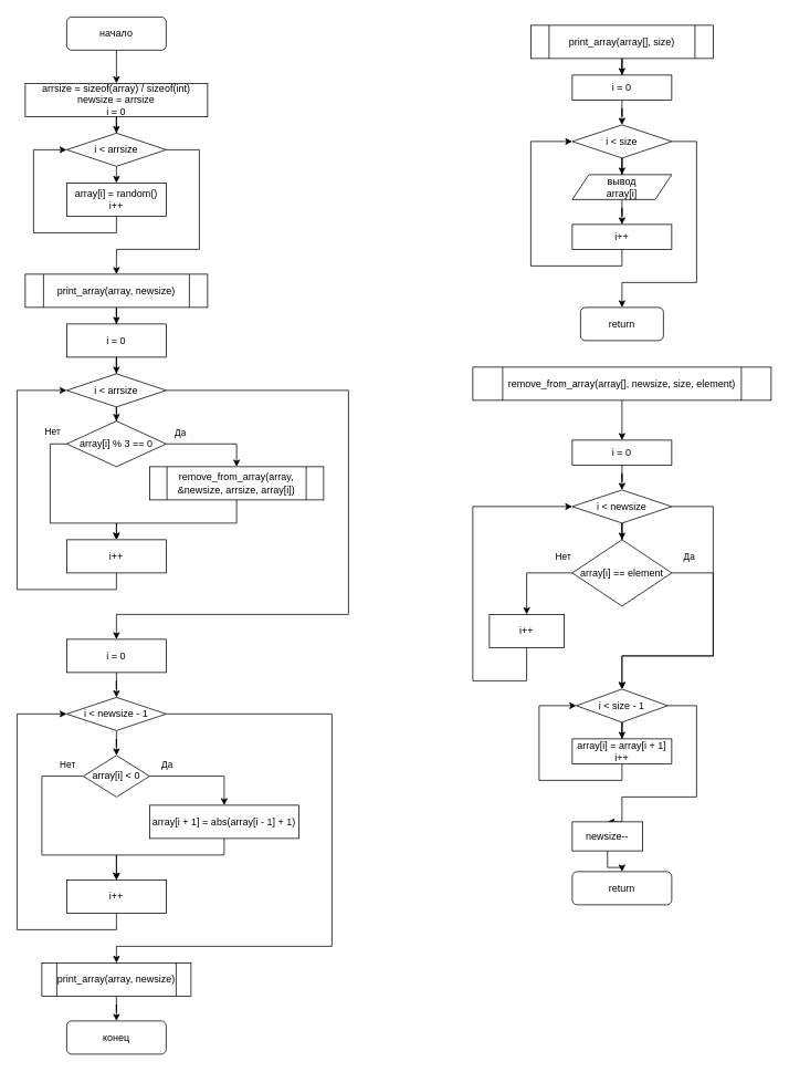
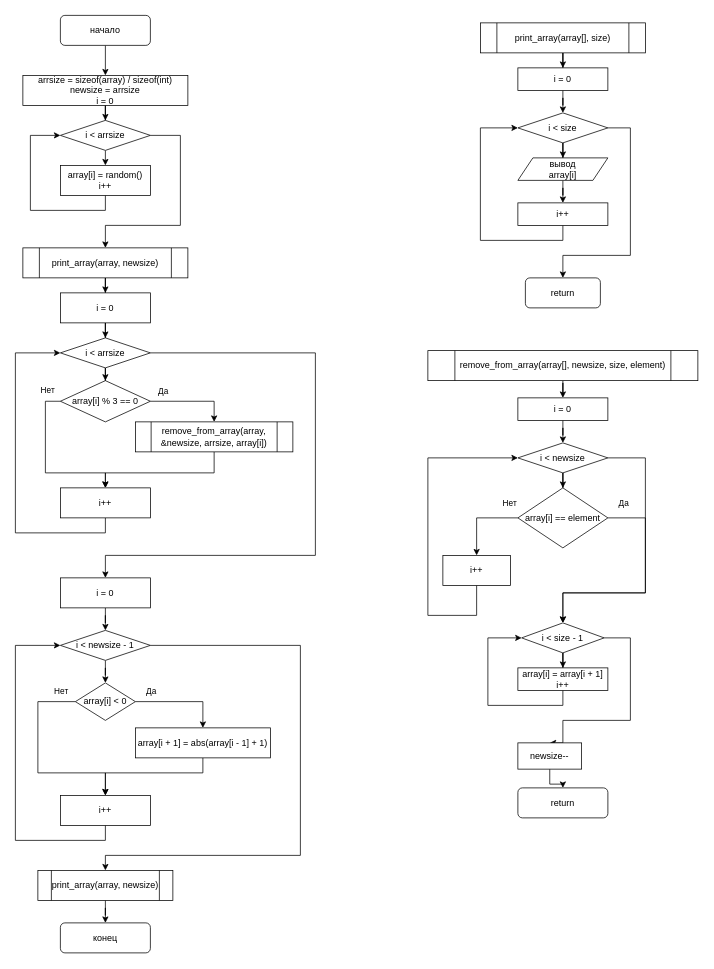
  <mxCell id="0" />
  <mxCell id="1" parent="0" />
  <mxCell id="2" value="" style="edgeStyle=orthogonalEdgeStyle;rounded=0;orthogonalLoop=1;jettySize=auto;html=1;" edge="1" parent="1" source="3" target="6"><mxGeometry relative="1" as="geometry" /></mxCell>
  <mxCell id="3" value="начало" style="rounded=1;whiteSpace=wrap;html=1;fontSize=12;glass=0;strokeWidth=1;shadow=0;" parent="1" vertex="1"><mxGeometry x="80" y="20" width="120" height="40" as="geometry" /></mxCell>
  <mxCell id="4" value="конец" style="rounded=1;whiteSpace=wrap;html=1;fontSize=12;glass=0;strokeWidth=1;shadow=0;" parent="1" vertex="1"><mxGeometry x="80" y="1230" width="120" height="40" as="geometry" /></mxCell>
  <mxCell id="5" value="" style="edgeStyle=orthogonalEdgeStyle;rounded=0;orthogonalLoop=1;jettySize=auto;html=1;" edge="1" parent="1" source="6" target="9"><mxGeometry relative="1" as="geometry" /></mxCell>
  <mxCell id="6" value="arrsize = sizeof(array) / sizeof(int)&lt;br&gt;newsize = arrsize&lt;br&gt;i = 0" style="whiteSpace=wrap;html=1;rounded=0;shadow=0;strokeWidth=1;glass=0;" vertex="1" parent="1"><mxGeometry x="30" y="100" width="220" height="40" as="geometry" /></mxCell>
  <mxCell id="7" value="" style="edgeStyle=orthogonalEdgeStyle;rounded=0;orthogonalLoop=1;jettySize=auto;html=1;" edge="1" parent="1" source="9"><mxGeometry relative="1" as="geometry"><mxPoint x="140" y="220" as="targetPoint" /></mxGeometry></mxCell>
  <mxCell id="8" style="edgeStyle=orthogonalEdgeStyle;rounded=0;orthogonalLoop=1;jettySize=auto;html=1;exitX=1;exitY=0.5;exitDx=0;exitDy=0;entryX=0.5;entryY=0;entryDx=0;entryDy=0;" edge="1" parent="1" source="9" target="13"><mxGeometry relative="1" as="geometry"><Array as="points"><mxPoint x="240" y="180" /><mxPoint x="240" y="300" /><mxPoint x="140" y="300" /></Array></mxGeometry></mxCell>
  <mxCell id="9" value="i &amp;lt; arrsize" style="rhombus;whiteSpace=wrap;html=1;rounded=0;shadow=0;strokeWidth=1;glass=0;" vertex="1" parent="1"><mxGeometry x="80" y="160" width="120" height="40" as="geometry" /></mxCell>
  <mxCell id="10" style="edgeStyle=orthogonalEdgeStyle;rounded=0;orthogonalLoop=1;jettySize=auto;html=1;exitX=0.5;exitY=1;exitDx=0;exitDy=0;entryX=0;entryY=0.5;entryDx=0;entryDy=0;" edge="1" parent="1" source="11" target="9"><mxGeometry relative="1" as="geometry"><Array as="points"><mxPoint x="140" y="280" /><mxPoint x="40" y="280" /><mxPoint x="40" y="180" /></Array></mxGeometry></mxCell>
  <mxCell id="11" value="array[i] = random()&lt;br&gt;i++" style="rounded=0;whiteSpace=wrap;html=1;" vertex="1" parent="1"><mxGeometry x="80" y="220" width="120" height="40" as="geometry" /></mxCell>
  <mxCell id="12" value="" style="edgeStyle=orthogonalEdgeStyle;rounded=0;orthogonalLoop=1;jettySize=auto;html=1;" edge="1" parent="1" source="13" target="18"><mxGeometry relative="1" as="geometry" /></mxCell>
  <mxCell id="13" value="print_array(array, newsize)" style="shape=process;whiteSpace=wrap;html=1;backgroundOutline=1;rounded=0;" vertex="1" parent="1"><mxGeometry x="30" y="330" width="220" height="40" as="geometry" /></mxCell>
  <mxCell id="14" value="" style="edgeStyle=orthogonalEdgeStyle;rounded=0;orthogonalLoop=1;jettySize=auto;html=1;" edge="1" parent="1" source="16" target="23"><mxGeometry relative="1" as="geometry" /></mxCell>
  <mxCell id="15" value="" style="edgeStyle=orthogonalEdgeStyle;rounded=0;orthogonalLoop=1;jettySize=auto;html=1;" edge="1" parent="1" source="16" target="30"><mxGeometry relative="1" as="geometry"><Array as="points"><mxPoint x="420" y="470" /><mxPoint x="420" y="740" /><mxPoint x="140" y="740" /></Array></mxGeometry></mxCell>
  <mxCell id="16" value="i &amp;lt; arrsize" style="rhombus;whiteSpace=wrap;html=1;rounded=0;" vertex="1" parent="1"><mxGeometry x="80" y="450" width="120" height="40" as="geometry" /></mxCell>
  <mxCell id="17" value="" style="edgeStyle=orthogonalEdgeStyle;rounded=0;orthogonalLoop=1;jettySize=auto;html=1;" edge="1" parent="1" source="18" target="16"><mxGeometry relative="1" as="geometry" /></mxCell>
  <mxCell id="18" value="i = 0" style="whiteSpace=wrap;html=1;rounded=0;" vertex="1" parent="1"><mxGeometry x="80" y="390" width="120" height="40" as="geometry" /></mxCell>
  <mxCell id="19" style="edgeStyle=orthogonalEdgeStyle;rounded=0;orthogonalLoop=1;jettySize=auto;html=1;exitX=1;exitY=0.5;exitDx=0;exitDy=0;entryX=0.5;entryY=0;entryDx=0;entryDy=0;" edge="1" parent="1" source="23" target="25"><mxGeometry relative="1" as="geometry" /></mxCell>
  <mxCell id="20" value="Да" style="edgeLabel;html=1;align=center;verticalAlign=middle;resizable=0;points=[];" vertex="1" connectable="0" parent="19"><mxGeometry x="-0.723" y="3" relative="1" as="geometry"><mxPoint y="-11" as="offset" /></mxGeometry></mxCell>
  <mxCell id="21" style="edgeStyle=orthogonalEdgeStyle;rounded=0;orthogonalLoop=1;jettySize=auto;html=1;exitX=0;exitY=0.5;exitDx=0;exitDy=0;" edge="1" parent="1" source="23"><mxGeometry relative="1" as="geometry"><mxPoint x="140" y="650" as="targetPoint" /><Array as="points"><mxPoint x="60" y="535" /><mxPoint x="60" y="630" /><mxPoint x="140" y="630" /></Array></mxGeometry></mxCell>
  <mxCell id="22" value="Нет" style="edgeLabel;html=1;align=center;verticalAlign=middle;resizable=0;points=[];" vertex="1" connectable="0" parent="21"><mxGeometry x="-0.253" y="2" relative="1" as="geometry"><mxPoint y="-75" as="offset" /></mxGeometry></mxCell>
  <mxCell id="23" value="array[i] % 3 == 0" style="rhombus;whiteSpace=wrap;html=1;rounded=0;" vertex="1" parent="1"><mxGeometry x="80" y="507" width="120" height="55" as="geometry" /></mxCell>
  <mxCell id="24" style="edgeStyle=orthogonalEdgeStyle;rounded=0;orthogonalLoop=1;jettySize=auto;html=1;exitX=0.5;exitY=1;exitDx=0;exitDy=0;entryX=0.5;entryY=0;entryDx=0;entryDy=0;" edge="1" parent="1" source="25" target="32"><mxGeometry relative="1" as="geometry"><Array as="points"><mxPoint x="285" y="630" /><mxPoint x="140" y="630" /></Array></mxGeometry></mxCell>
  <mxCell id="25" value="remove_from_array(array, &amp;amp;newsize, arrsize, array[i])" style="shape=process;whiteSpace=wrap;html=1;backgroundOutline=1;rounded=0;" vertex="1" parent="1"><mxGeometry x="180" y="562" width="210" height="40" as="geometry" /></mxCell>
  <mxCell id="26" value="" style="edgeStyle=orthogonalEdgeStyle;rounded=0;orthogonalLoop=1;jettySize=auto;html=1;" edge="1" parent="1" source="28" target="37"><mxGeometry relative="1" as="geometry" /></mxCell>
  <mxCell id="27" value="" style="edgeStyle=orthogonalEdgeStyle;rounded=0;orthogonalLoop=1;jettySize=auto;html=1;entryX=0.5;entryY=0;entryDx=0;entryDy=0;" edge="1" parent="1" source="28" target="43"><mxGeometry relative="1" as="geometry"><mxPoint x="140" y="1180" as="targetPoint" /><Array as="points"><mxPoint x="400" y="860" /><mxPoint x="400" y="1140" /><mxPoint x="140" y="1140" /></Array></mxGeometry></mxCell>
  <mxCell id="28" value="i &amp;lt; newsize - 1" style="rhombus;whiteSpace=wrap;html=1;rounded=0;" vertex="1" parent="1"><mxGeometry x="80" y="840" width="120" height="40" as="geometry" /></mxCell>
  <mxCell id="29" value="" style="edgeStyle=orthogonalEdgeStyle;rounded=0;orthogonalLoop=1;jettySize=auto;html=1;" edge="1" parent="1" source="30" target="28"><mxGeometry relative="1" as="geometry" /></mxCell>
  <mxCell id="30" value="i = 0" style="whiteSpace=wrap;html=1;rounded=0;" vertex="1" parent="1"><mxGeometry x="80" y="770" width="120" height="40" as="geometry" /></mxCell>
  <mxCell id="31" style="edgeStyle=orthogonalEdgeStyle;rounded=0;orthogonalLoop=1;jettySize=auto;html=1;exitX=0.5;exitY=1;exitDx=0;exitDy=0;entryX=0;entryY=0.5;entryDx=0;entryDy=0;" edge="1" parent="1" source="32" target="16"><mxGeometry relative="1" as="geometry"><Array as="points"><mxPoint x="140" y="710" /><mxPoint x="20" y="710" /><mxPoint x="20" y="470" /></Array></mxGeometry></mxCell>
  <mxCell id="32" value="i++" style="rounded=0;whiteSpace=wrap;html=1;" vertex="1" parent="1"><mxGeometry x="80" y="650" width="120" height="40" as="geometry" /></mxCell>
  <mxCell id="33" value="" style="edgeStyle=orthogonalEdgeStyle;rounded=0;orthogonalLoop=1;jettySize=auto;html=1;entryX=0.5;entryY=0;entryDx=0;entryDy=0;" edge="1" parent="1" source="37" target="39"><mxGeometry relative="1" as="geometry"><Array as="points"><mxPoint x="270" y="935" /></Array></mxGeometry></mxCell>
  <mxCell id="34" value="Да" style="edgeLabel;html=1;align=center;verticalAlign=middle;resizable=0;points=[];" vertex="1" connectable="0" parent="33"><mxGeometry x="-0.559" y="-1" relative="1" as="geometry"><mxPoint x="-8" y="-16" as="offset" /></mxGeometry></mxCell>
  <mxCell id="35" style="edgeStyle=orthogonalEdgeStyle;rounded=0;orthogonalLoop=1;jettySize=auto;html=1;exitX=0;exitY=0.5;exitDx=0;exitDy=0;entryX=0.5;entryY=0;entryDx=0;entryDy=0;" edge="1" parent="1" source="37" target="41"><mxGeometry relative="1" as="geometry"><Array as="points"><mxPoint x="50" y="935" /><mxPoint x="50" y="1030" /><mxPoint x="140" y="1030" /></Array></mxGeometry></mxCell>
  <mxCell id="36" value="Нет" style="edgeLabel;html=1;align=center;verticalAlign=middle;resizable=0;points=[];" vertex="1" connectable="0" parent="35"><mxGeometry x="-0.057" relative="1" as="geometry"><mxPoint x="30" y="-90" as="offset" /></mxGeometry></mxCell>
  <mxCell id="37" value="array[i] &amp;lt; 0" style="rhombus;whiteSpace=wrap;html=1;rounded=0;" vertex="1" parent="1"><mxGeometry x="100" y="910" width="80" height="50" as="geometry" /></mxCell>
  <mxCell id="38" value="" style="edgeStyle=orthogonalEdgeStyle;rounded=0;orthogonalLoop=1;jettySize=auto;html=1;" edge="1" parent="1" source="39" target="41"><mxGeometry relative="1" as="geometry"><Array as="points"><mxPoint x="270" y="1030" /><mxPoint x="140" y="1030" /></Array></mxGeometry></mxCell>
  <mxCell id="39" value="array[i + 1] = abs(array[i - 1] + 1)" style="whiteSpace=wrap;html=1;rounded=0;" vertex="1" parent="1"><mxGeometry x="180" y="970" width="180" height="40" as="geometry" /></mxCell>
  <mxCell id="40" style="edgeStyle=orthogonalEdgeStyle;rounded=0;orthogonalLoop=1;jettySize=auto;html=1;exitX=0.5;exitY=1;exitDx=0;exitDy=0;entryX=0;entryY=0.5;entryDx=0;entryDy=0;" edge="1" parent="1" source="41" target="28"><mxGeometry relative="1" as="geometry"><mxPoint x="30" y="970" as="targetPoint" /><Array as="points"><mxPoint x="140" y="1120" /><mxPoint x="20" y="1120" /><mxPoint x="20" y="860" /></Array></mxGeometry></mxCell>
  <mxCell id="41" value="i++" style="whiteSpace=wrap;html=1;rounded=0;" vertex="1" parent="1"><mxGeometry x="80" y="1060" width="120" height="40" as="geometry" /></mxCell>
  <mxCell id="42" value="" style="edgeStyle=orthogonalEdgeStyle;rounded=0;orthogonalLoop=1;jettySize=auto;html=1;" edge="1" parent="1" source="43" target="4"><mxGeometry relative="1" as="geometry" /></mxCell>
  <mxCell id="43" value="&lt;span&gt;print_array(array, newsize)&lt;/span&gt;" style="shape=process;whiteSpace=wrap;html=1;backgroundOutline=1;rounded=0;" vertex="1" parent="1"><mxGeometry x="50" y="1160" width="180" height="40" as="geometry" /></mxCell>
  <mxCell id="44" value="" style="edgeStyle=orthogonalEdgeStyle;rounded=0;orthogonalLoop=1;jettySize=auto;html=1;" edge="1" parent="1" source="45" target="47"><mxGeometry relative="1" as="geometry" /></mxCell>
  <mxCell id="45" value="print_array(array[], size)" style="shape=process;whiteSpace=wrap;html=1;backgroundOutline=1;rounded=0;" vertex="1" parent="1"><mxGeometry x="640" y="30" width="220" height="40" as="geometry" /></mxCell>
  <mxCell id="46" value="" style="edgeStyle=orthogonalEdgeStyle;rounded=0;orthogonalLoop=1;jettySize=auto;html=1;" edge="1" parent="1" source="47" target="50"><mxGeometry relative="1" as="geometry" /></mxCell>
  <mxCell id="47" value="i = 0" style="whiteSpace=wrap;html=1;rounded=0;" vertex="1" parent="1"><mxGeometry x="690" y="90" width="120" height="30" as="geometry" /></mxCell>
  <mxCell id="48" value="" style="edgeStyle=orthogonalEdgeStyle;rounded=0;orthogonalLoop=1;jettySize=auto;html=1;entryX=0.5;entryY=0;entryDx=0;entryDy=0;" edge="1" parent="1" source="50" target="52"><mxGeometry relative="1" as="geometry"><mxPoint x="750" y="220" as="targetPoint" /></mxGeometry></mxCell>
  <mxCell id="49" style="edgeStyle=orthogonalEdgeStyle;rounded=0;orthogonalLoop=1;jettySize=auto;html=1;exitX=1;exitY=0.5;exitDx=0;exitDy=0;" edge="1" parent="1" source="50" target="55"><mxGeometry relative="1" as="geometry"><Array as="points"><mxPoint x="840" y="170" /><mxPoint x="840" y="340" /><mxPoint x="750" y="340" /></Array></mxGeometry></mxCell>
  <mxCell id="50" value="i &amp;lt; size" style="rhombus;whiteSpace=wrap;html=1;rounded=0;" vertex="1" parent="1"><mxGeometry x="690" y="150" width="120" height="40" as="geometry" /></mxCell>
  <mxCell id="51" value="" style="edgeStyle=orthogonalEdgeStyle;rounded=0;orthogonalLoop=1;jettySize=auto;html=1;" edge="1" parent="1" source="52" target="54"><mxGeometry relative="1" as="geometry" /></mxCell>
  <mxCell id="52" value="вывод&lt;br&gt;array[i]" style="shape=parallelogram;perimeter=parallelogramPerimeter;whiteSpace=wrap;html=1;fixedSize=1;rounded=0;" vertex="1" parent="1"><mxGeometry x="690" y="210" width="120" height="30" as="geometry" /></mxCell>
  <mxCell id="53" style="edgeStyle=orthogonalEdgeStyle;rounded=0;orthogonalLoop=1;jettySize=auto;html=1;exitX=0.5;exitY=1;exitDx=0;exitDy=0;entryX=0;entryY=0.5;entryDx=0;entryDy=0;" edge="1" parent="1" source="54" target="50"><mxGeometry relative="1" as="geometry"><Array as="points"><mxPoint x="750" y="320" /><mxPoint x="640" y="320" /><mxPoint x="640" y="170" /></Array></mxGeometry></mxCell>
  <mxCell id="54" value="i++" style="whiteSpace=wrap;html=1;rounded=0;" vertex="1" parent="1"><mxGeometry x="690" y="270" width="120" height="30" as="geometry" /></mxCell>
  <mxCell id="55" value="return" style="rounded=1;whiteSpace=wrap;html=1;" vertex="1" parent="1"><mxGeometry x="700" y="370" width="100" height="40" as="geometry" /></mxCell>
  <mxCell id="56" value="" style="edgeStyle=orthogonalEdgeStyle;rounded=0;orthogonalLoop=1;jettySize=auto;html=1;" edge="1" parent="1" source="57" target="59"><mxGeometry relative="1" as="geometry" /></mxCell>
- <mxCell id="57" value="remove_from_array(array[], newsize, size, element)" style="shape=process;whiteSpace=wrap;html=1;backgroundOutline=1;rounded=0;" vertex="1" parent="1"><mxGeometry x="570" y="442" width="360" height="40" as="geometry" /></mxCell>
+ <mxCell id="57" value="remove_from_array(array[], newsize, size, element)" style="shape=process;whiteSpace=wrap;html=1;backgroundOutline=1;rounded=0;" vertex="1" parent="1"><mxGeometry x="570" y="467" width="360" height="40" as="geometry" /></mxCell>
  <mxCell id="58" value="" style="edgeStyle=orthogonalEdgeStyle;rounded=0;orthogonalLoop=1;jettySize=auto;html=1;" edge="1" parent="1" source="59" target="67"><mxGeometry relative="1" as="geometry" /></mxCell>
  <mxCell id="59" value="i = 0" style="whiteSpace=wrap;html=1;rounded=0;" vertex="1" parent="1"><mxGeometry x="690" y="530" width="120" height="30" as="geometry" /></mxCell>
  <mxCell id="60" value="" style="edgeStyle=orthogonalEdgeStyle;rounded=0;orthogonalLoop=1;jettySize=auto;html=1;" edge="1" parent="1" source="64"><mxGeometry relative="1" as="geometry"><mxPoint x="750" y="830" as="targetPoint" /><Array as="points"><mxPoint x="860" y="690" /><mxPoint x="860" y="790" /><mxPoint x="750" y="790" /></Array></mxGeometry></mxCell>
  <mxCell id="61" value="Да" style="edgeLabel;html=1;align=center;verticalAlign=middle;resizable=0;points=[];" vertex="1" connectable="0" parent="60"><mxGeometry x="0.159" relative="1" as="geometry"><mxPoint x="-6" y="-120" as="offset" /></mxGeometry></mxCell>
  <mxCell id="62" value="" style="edgeStyle=orthogonalEdgeStyle;rounded=0;orthogonalLoop=1;jettySize=auto;html=1;" edge="1" parent="1" source="64" target="69"><mxGeometry relative="1" as="geometry" /></mxCell>
  <mxCell id="63" value="Нет" style="edgeLabel;html=1;align=center;verticalAlign=middle;resizable=0;points=[];" vertex="1" connectable="0" parent="62"><mxGeometry x="-0.385" y="-3" relative="1" as="geometry"><mxPoint x="20" y="-17" as="offset" /></mxGeometry></mxCell>
  <mxCell id="64" value="array[i] == element" style="rhombus;whiteSpace=wrap;html=1;rounded=0;" vertex="1" parent="1"><mxGeometry x="690" y="650" width="120" height="80" as="geometry" /></mxCell>
  <mxCell id="65" value="" style="edgeStyle=orthogonalEdgeStyle;rounded=0;orthogonalLoop=1;jettySize=auto;html=1;" edge="1" parent="1" source="67" target="64"><mxGeometry relative="1" as="geometry" /></mxCell>
  <mxCell id="66" style="edgeStyle=orthogonalEdgeStyle;rounded=0;orthogonalLoop=1;jettySize=auto;html=1;exitX=1;exitY=0.5;exitDx=0;exitDy=0;entryX=0.5;entryY=0;entryDx=0;entryDy=0;" edge="1" parent="1" source="67" target="72"><mxGeometry relative="1" as="geometry"><mxPoint x="870" y="760" as="targetPoint" /><Array as="points"><mxPoint x="860" y="610" /><mxPoint x="860" y="790" /><mxPoint x="750" y="790" /></Array></mxGeometry></mxCell>
  <mxCell id="67" value="i &amp;lt; newsize" style="rhombus;whiteSpace=wrap;html=1;rounded=0;" vertex="1" parent="1"><mxGeometry x="690" y="590" width="120" height="40" as="geometry" /></mxCell>
  <mxCell id="68" style="edgeStyle=orthogonalEdgeStyle;rounded=0;orthogonalLoop=1;jettySize=auto;html=1;exitX=0.5;exitY=1;exitDx=0;exitDy=0;entryX=0;entryY=0.5;entryDx=0;entryDy=0;" edge="1" parent="1" source="69" target="67"><mxGeometry relative="1" as="geometry"><mxPoint x="670" y="610" as="targetPoint" /><Array as="points"><mxPoint x="635" y="820" /><mxPoint x="570" y="820" /><mxPoint x="570" y="610" /></Array></mxGeometry></mxCell>
  <mxCell id="69" value="i++" style="whiteSpace=wrap;html=1;rounded=0;" vertex="1" parent="1"><mxGeometry x="590" y="740" width="90" height="40" as="geometry" /></mxCell>
  <mxCell id="70" value="" style="edgeStyle=orthogonalEdgeStyle;rounded=0;orthogonalLoop=1;jettySize=auto;html=1;" edge="1" parent="1" source="72" target="74"><mxGeometry relative="1" as="geometry" /></mxCell>
  <mxCell id="71" value="" style="edgeStyle=orthogonalEdgeStyle;rounded=0;orthogonalLoop=1;jettySize=auto;html=1;entryX=0.5;entryY=0;entryDx=0;entryDy=0;" edge="1" parent="1" source="72" target="76"><mxGeometry relative="1" as="geometry"><Array as="points"><mxPoint x="840" y="850" /><mxPoint x="840" y="960" /><mxPoint x="750" y="960" /></Array></mxGeometry></mxCell>
  <mxCell id="72" value="i &amp;lt; size - 1" style="rhombus;whiteSpace=wrap;html=1;rounded=0;" vertex="1" parent="1"><mxGeometry x="695" y="830" width="110" height="40" as="geometry" /></mxCell>
  <mxCell id="73" style="edgeStyle=orthogonalEdgeStyle;rounded=0;orthogonalLoop=1;jettySize=auto;html=1;exitX=0.5;exitY=1;exitDx=0;exitDy=0;entryX=0;entryY=0.5;entryDx=0;entryDy=0;" edge="1" parent="1" source="74" target="72"><mxGeometry relative="1" as="geometry"><Array as="points"><mxPoint x="750" y="940" /><mxPoint x="650" y="940" /><mxPoint x="650" y="850" /></Array></mxGeometry></mxCell>
  <mxCell id="74" value="array[i] = array[i + 1]&lt;br&gt;i++" style="whiteSpace=wrap;html=1;rounded=0;" vertex="1" parent="1"><mxGeometry x="690" y="890" width="120" height="30" as="geometry" /></mxCell>
  <mxCell id="75" value="" style="edgeStyle=orthogonalEdgeStyle;rounded=0;orthogonalLoop=1;jettySize=auto;html=1;" edge="1" parent="1" source="76" target="77"><mxGeometry relative="1" as="geometry" /></mxCell>
  <mxCell id="76" value="newsize--" style="whiteSpace=wrap;html=1;rounded=0;" vertex="1" parent="1"><mxGeometry x="690" y="990" width="85" height="35" as="geometry" /></mxCell>
  <mxCell id="77" value="return" style="whiteSpace=wrap;html=1;rounded=1;" vertex="1" parent="1"><mxGeometry x="690" y="1050" width="120" height="40" as="geometry" /></mxCell>
